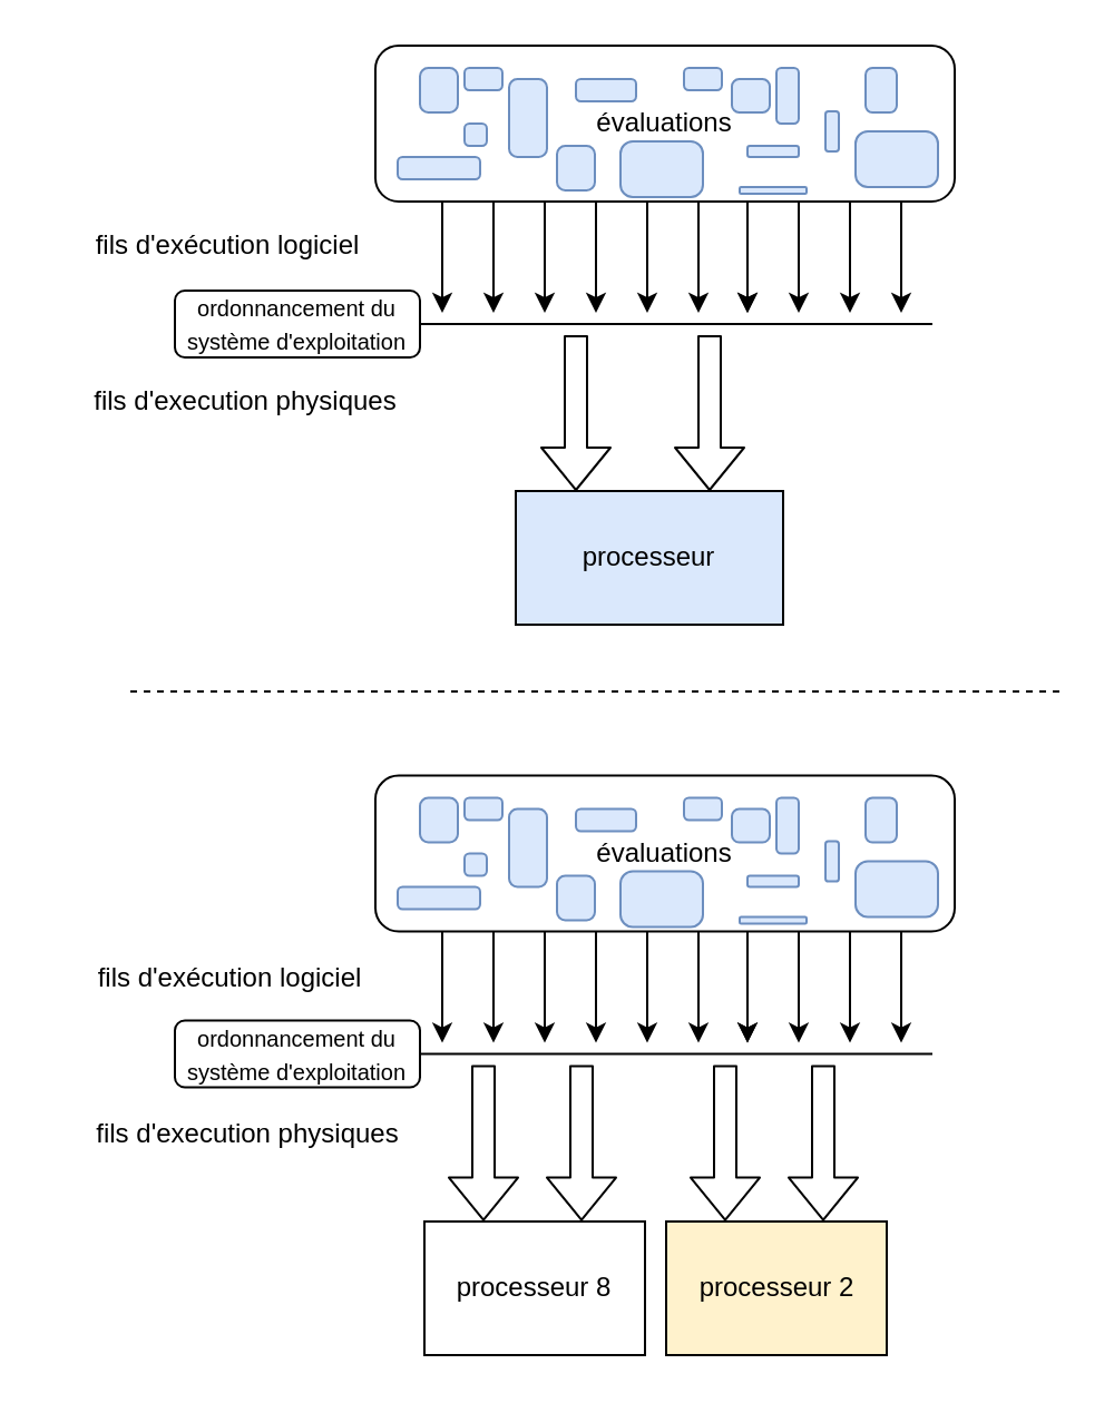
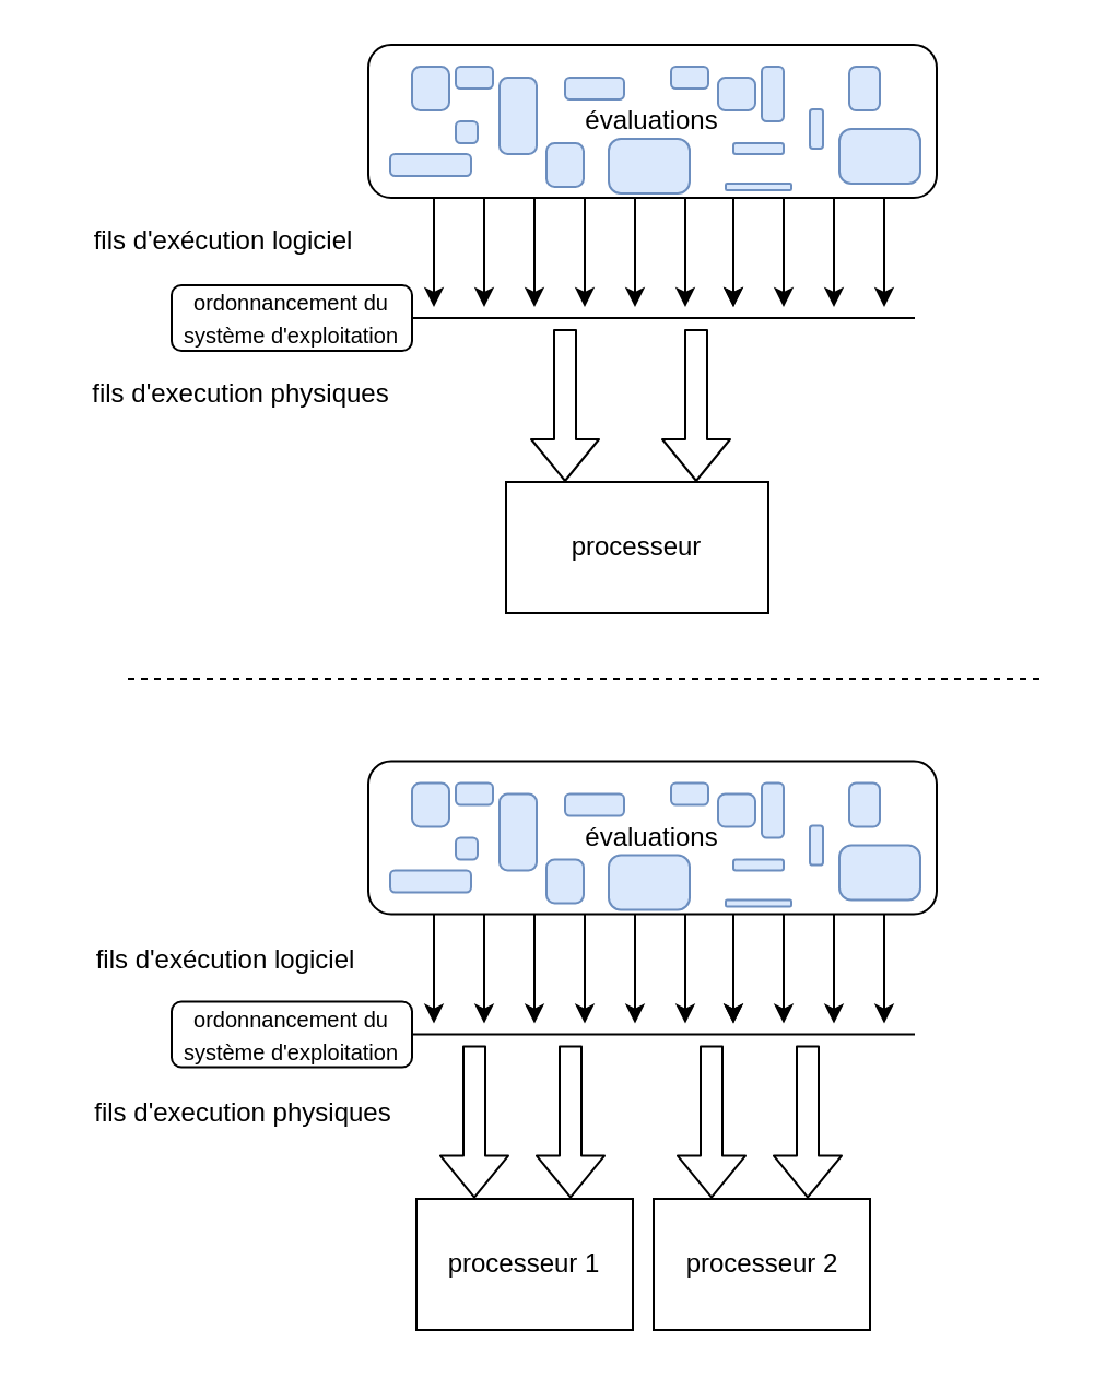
  <mxCell id="0" />
  <mxCell id="1" parent="0" />
  <mxCell id="2" value="évaluations" style="rounded=1;whiteSpace=wrap;html=1;" vertex="1" parent="1"><mxGeometry x="168" y="20" width="260" height="70" as="geometry" /></mxCell>
- <mxCell id="3" value="processeur" style="rounded=0;whiteSpace=wrap;html=1;fillColor=#dae8fc;" vertex="1" parent="1"><mxGeometry x="231" y="220" width="120" height="60" as="geometry" /></mxCell>
+ <mxCell id="3" value="processeur" style="rounded=0;whiteSpace=wrap;html=1;" vertex="1" parent="1"><mxGeometry x="231" y="220" width="120" height="60" as="geometry" /></mxCell>
  <mxCell id="4" value="" style="shape=flexArrow;endArrow=classic;html=1;" edge="1" parent="1"><mxGeometry width="50" height="50" relative="1" as="geometry"><mxPoint x="258" y="150" as="sourcePoint" /><mxPoint x="258" y="220" as="targetPoint" /></mxGeometry></mxCell>
  <mxCell id="5" value="" style="shape=flexArrow;endArrow=classic;html=1;" edge="1" parent="1"><mxGeometry width="50" height="50" relative="1" as="geometry"><mxPoint x="318" y="150" as="sourcePoint" /><mxPoint x="318" y="220" as="targetPoint" /></mxGeometry></mxCell>
  <mxCell id="6" value="fils d'execution physiques" style="text;html=1;strokeColor=none;fillColor=none;align=center;verticalAlign=middle;whiteSpace=wrap;rounded=0;" vertex="1" parent="1"><mxGeometry x="20" y="170" width="180" height="20" as="geometry" /></mxCell>
  <mxCell id="7" value="" style="endArrow=none;html=1;" edge="1" parent="1"><mxGeometry width="50" height="50" relative="1" as="geometry"><mxPoint x="188" y="145" as="sourcePoint" /><mxPoint x="418" y="145" as="targetPoint" /></mxGeometry></mxCell>
  <mxCell id="8" value="" style="endArrow=classic;html=1;" edge="1" parent="1"><mxGeometry width="50" height="50" relative="1" as="geometry"><mxPoint x="198" y="90" as="sourcePoint" /><mxPoint x="198" y="140" as="targetPoint" /></mxGeometry></mxCell>
  <mxCell id="9" value="" style="endArrow=classic;html=1;" edge="1" parent="1"><mxGeometry width="50" height="50" relative="1" as="geometry"><mxPoint x="221" y="90" as="sourcePoint" /><mxPoint x="221" y="140" as="targetPoint" /></mxGeometry></mxCell>
  <mxCell id="10" value="" style="endArrow=classic;html=1;" edge="1" parent="1"><mxGeometry width="50" height="50" relative="1" as="geometry"><mxPoint x="244" y="90" as="sourcePoint" /><mxPoint x="244" y="140" as="targetPoint" /></mxGeometry></mxCell>
  <mxCell id="11" value="" style="endArrow=classic;html=1;" edge="1" parent="1"><mxGeometry width="50" height="50" relative="1" as="geometry"><mxPoint x="267" y="90" as="sourcePoint" /><mxPoint x="267" y="140" as="targetPoint" /></mxGeometry></mxCell>
  <mxCell id="12" value="" style="endArrow=classic;html=1;" edge="1" parent="1"><mxGeometry width="50" height="50" relative="1" as="geometry"><mxPoint x="290" y="90" as="sourcePoint" /><mxPoint x="290" y="140" as="targetPoint" /></mxGeometry></mxCell>
  <mxCell id="13" value="" style="endArrow=classic;html=1;" edge="1" parent="1"><mxGeometry width="50" height="50" relative="1" as="geometry"><mxPoint x="313" y="90" as="sourcePoint" /><mxPoint x="313" y="140" as="targetPoint" /></mxGeometry></mxCell>
  <mxCell id="14" value="" style="endArrow=classic;html=1;" edge="1" parent="1"><mxGeometry width="50" height="50" relative="1" as="geometry"><mxPoint x="335" y="100" as="sourcePoint" /><mxPoint x="335" y="140" as="targetPoint" /></mxGeometry></mxCell>
  <mxCell id="15" value="" style="endArrow=classic;html=1;" edge="1" parent="1"><mxGeometry width="50" height="50" relative="1" as="geometry"><mxPoint x="358" y="90" as="sourcePoint" /><mxPoint x="358" y="140" as="targetPoint" /></mxGeometry></mxCell>
  <mxCell id="16" value="" style="endArrow=classic;html=1;" edge="1" parent="1"><mxGeometry width="50" height="50" relative="1" as="geometry"><mxPoint x="381" y="90" as="sourcePoint" /><mxPoint x="381" y="140" as="targetPoint" /></mxGeometry></mxCell>
  <mxCell id="17" value="" style="endArrow=classic;html=1;" edge="1" parent="1"><mxGeometry width="50" height="50" relative="1" as="geometry"><mxPoint x="404" y="90" as="sourcePoint" /><mxPoint x="404" y="140" as="targetPoint" /></mxGeometry></mxCell>
  <mxCell id="18" value="fils d'exécution logiciel" style="text;html=1;strokeColor=none;fillColor=none;align=center;verticalAlign=middle;whiteSpace=wrap;rounded=0;" vertex="1" parent="1"><mxGeometry x="32" y="100" width="140" height="20" as="geometry" /></mxCell>
  <mxCell id="19" value="&lt;font size=&quot;1&quot;&gt;ordonnancement du système d'exploitation&lt;br&gt;&lt;/font&gt;" style="rounded=1;whiteSpace=wrap;html=1;" vertex="1" parent="1"><mxGeometry x="78" y="130" width="110" height="30" as="geometry" /></mxCell>
  <mxCell id="20" value="" style="endArrow=classic;html=1;" edge="1" parent="1"><mxGeometry width="50" height="50" relative="1" as="geometry"><mxPoint x="335" y="90" as="sourcePoint" /><mxPoint x="335" y="140" as="targetPoint" /></mxGeometry></mxCell>
  <mxCell id="21" value="" style="rounded=1;whiteSpace=wrap;html=1;arcSize=22;fillColor=#dae8fc;strokeColor=#6c8ebf;" vertex="1" parent="1"><mxGeometry x="188" y="30" width="17" height="20" as="geometry" /></mxCell>
  <mxCell id="22" value="" style="rounded=1;whiteSpace=wrap;html=1;arcSize=22;fillColor=#dae8fc;strokeColor=#6c8ebf;" vertex="1" parent="1"><mxGeometry x="208" y="55" width="10" height="10" as="geometry" /></mxCell>
  <mxCell id="23" value="" style="rounded=1;whiteSpace=wrap;html=1;arcSize=22;fillColor=#dae8fc;strokeColor=#6c8ebf;" vertex="1" parent="1"><mxGeometry x="228" y="35" width="17" height="35" as="geometry" /></mxCell>
  <mxCell id="24" value="" style="rounded=1;whiteSpace=wrap;html=1;arcSize=22;fillColor=#dae8fc;strokeColor=#6c8ebf;" vertex="1" parent="1"><mxGeometry x="208" y="30" width="17" height="10" as="geometry" /></mxCell>
  <mxCell id="25" value="" style="rounded=1;whiteSpace=wrap;html=1;arcSize=22;fillColor=#dae8fc;strokeColor=#6c8ebf;" vertex="1" parent="1"><mxGeometry x="249.5" y="65" width="17" height="20" as="geometry" /></mxCell>
  <mxCell id="26" value="" style="rounded=1;whiteSpace=wrap;html=1;arcSize=22;fillColor=#dae8fc;strokeColor=#6c8ebf;" vertex="1" parent="1"><mxGeometry x="178" y="70" width="37" height="10" as="geometry" /></mxCell>
  <mxCell id="27" value="" style="rounded=1;whiteSpace=wrap;html=1;arcSize=22;fillColor=#dae8fc;strokeColor=#6c8ebf;" vertex="1" parent="1"><mxGeometry x="258" y="35" width="27" height="10" as="geometry" /></mxCell>
  <mxCell id="28" value="" style="rounded=1;whiteSpace=wrap;html=1;arcSize=22;fillColor=#dae8fc;strokeColor=#6c8ebf;" vertex="1" parent="1"><mxGeometry x="306.5" y="30" width="17" height="10" as="geometry" /></mxCell>
  <mxCell id="29" value="" style="rounded=1;whiteSpace=wrap;html=1;arcSize=22;fillColor=#dae8fc;strokeColor=#6c8ebf;" vertex="1" parent="1"><mxGeometry x="278" y="63" width="37" height="25" as="geometry" /></mxCell>
  <mxCell id="30" value="" style="rounded=1;whiteSpace=wrap;html=1;arcSize=22;fillColor=#dae8fc;strokeColor=#6c8ebf;" vertex="1" parent="1"><mxGeometry x="335" y="65" width="23" height="5" as="geometry" /></mxCell>
  <mxCell id="31" value="" style="rounded=1;whiteSpace=wrap;html=1;arcSize=22;fillColor=#dae8fc;strokeColor=#6c8ebf;" vertex="1" parent="1"><mxGeometry x="328" y="35" width="17" height="15" as="geometry" /></mxCell>
  <mxCell id="32" value="" style="rounded=1;whiteSpace=wrap;html=1;arcSize=22;fillColor=#dae8fc;strokeColor=#6c8ebf;" vertex="1" parent="1"><mxGeometry x="370" y="49.5" width="6" height="18" as="geometry" /></mxCell>
  <mxCell id="33" value="" style="rounded=1;whiteSpace=wrap;html=1;arcSize=22;fillColor=#dae8fc;strokeColor=#6c8ebf;" vertex="1" parent="1"><mxGeometry x="348" y="30" width="10" height="25" as="geometry" /></mxCell>
  <mxCell id="34" value="" style="rounded=1;whiteSpace=wrap;html=1;arcSize=22;fillColor=#dae8fc;strokeColor=#6c8ebf;" vertex="1" parent="1"><mxGeometry x="388" y="30" width="14" height="20" as="geometry" /></mxCell>
  <mxCell id="35" value="" style="rounded=1;whiteSpace=wrap;html=1;arcSize=22;fillColor=#dae8fc;strokeColor=#6c8ebf;" vertex="1" parent="1"><mxGeometry x="331.5" y="83.5" width="30" height="3" as="geometry" /></mxCell>
  <mxCell id="36" value="" style="rounded=1;whiteSpace=wrap;html=1;arcSize=22;fillColor=#dae8fc;strokeColor=#6c8ebf;" vertex="1" parent="1"><mxGeometry x="383.5" y="58.5" width="37" height="25" as="geometry" /></mxCell>
  <mxCell id="37" value="évaluations" style="rounded=1;whiteSpace=wrap;html=1;" vertex="1" parent="1"><mxGeometry x="168" y="347.759" width="260" height="70" as="geometry" /></mxCell>
- <mxCell id="38" value="processeur 8" style="rounded=0;whiteSpace=wrap;html=1;" vertex="1" parent="1"><mxGeometry x="190" y="548" width="99" height="60" as="geometry" /></mxCell>
+ <mxCell id="38" value="processeur 1" style="rounded=0;whiteSpace=wrap;html=1;" vertex="1" parent="1"><mxGeometry x="190" y="548" width="99" height="60" as="geometry" /></mxCell>
  <mxCell id="39" value="" style="shape=flexArrow;endArrow=classic;html=1;" edge="1" parent="1"><mxGeometry width="50" height="50" relative="1" as="geometry"><mxPoint x="216.5" y="477.759" as="sourcePoint" /><mxPoint x="216.5" y="547.759" as="targetPoint" /></mxGeometry></mxCell>
  <mxCell id="40" value="" style="shape=flexArrow;endArrow=classic;html=1;" edge="1" parent="1"><mxGeometry width="50" height="50" relative="1" as="geometry"><mxPoint x="260.5" y="477.759" as="sourcePoint" /><mxPoint x="260.5" y="547.759" as="targetPoint" /></mxGeometry></mxCell>
  <mxCell id="41" value="" style="endArrow=none;html=1;" edge="1" parent="1"><mxGeometry width="50" height="50" relative="1" as="geometry"><mxPoint x="188" y="472.759" as="sourcePoint" /><mxPoint x="418" y="472.759" as="targetPoint" /></mxGeometry></mxCell>
  <mxCell id="42" value="" style="endArrow=classic;html=1;" edge="1" parent="1"><mxGeometry width="50" height="50" relative="1" as="geometry"><mxPoint x="198" y="417.759" as="sourcePoint" /><mxPoint x="198" y="467.759" as="targetPoint" /></mxGeometry></mxCell>
  <mxCell id="43" value="" style="endArrow=classic;html=1;" edge="1" parent="1"><mxGeometry width="50" height="50" relative="1" as="geometry"><mxPoint x="221" y="417.759" as="sourcePoint" /><mxPoint x="221" y="467.759" as="targetPoint" /></mxGeometry></mxCell>
  <mxCell id="44" value="" style="endArrow=classic;html=1;" edge="1" parent="1"><mxGeometry width="50" height="50" relative="1" as="geometry"><mxPoint x="244" y="417.759" as="sourcePoint" /><mxPoint x="244" y="467.759" as="targetPoint" /></mxGeometry></mxCell>
  <mxCell id="45" value="" style="endArrow=classic;html=1;" edge="1" parent="1"><mxGeometry width="50" height="50" relative="1" as="geometry"><mxPoint x="267" y="417.759" as="sourcePoint" /><mxPoint x="267" y="467.759" as="targetPoint" /></mxGeometry></mxCell>
  <mxCell id="46" value="" style="endArrow=classic;html=1;" edge="1" parent="1"><mxGeometry width="50" height="50" relative="1" as="geometry"><mxPoint x="290" y="417.759" as="sourcePoint" /><mxPoint x="290" y="467.759" as="targetPoint" /></mxGeometry></mxCell>
  <mxCell id="47" value="" style="endArrow=classic;html=1;" edge="1" parent="1"><mxGeometry width="50" height="50" relative="1" as="geometry"><mxPoint x="313" y="417.759" as="sourcePoint" /><mxPoint x="313" y="467.759" as="targetPoint" /></mxGeometry></mxCell>
  <mxCell id="48" value="" style="endArrow=classic;html=1;" edge="1" parent="1"><mxGeometry width="50" height="50" relative="1" as="geometry"><mxPoint x="335" y="427.759" as="sourcePoint" /><mxPoint x="335" y="467.759" as="targetPoint" /></mxGeometry></mxCell>
  <mxCell id="49" value="" style="endArrow=classic;html=1;" edge="1" parent="1"><mxGeometry width="50" height="50" relative="1" as="geometry"><mxPoint x="358" y="417.759" as="sourcePoint" /><mxPoint x="358" y="467.759" as="targetPoint" /></mxGeometry></mxCell>
  <mxCell id="50" value="" style="endArrow=classic;html=1;" edge="1" parent="1"><mxGeometry width="50" height="50" relative="1" as="geometry"><mxPoint x="381" y="417.759" as="sourcePoint" /><mxPoint x="381" y="467.759" as="targetPoint" /></mxGeometry></mxCell>
  <mxCell id="51" value="" style="endArrow=classic;html=1;" edge="1" parent="1"><mxGeometry width="50" height="50" relative="1" as="geometry"><mxPoint x="404" y="417.759" as="sourcePoint" /><mxPoint x="404" y="467.759" as="targetPoint" /></mxGeometry></mxCell>
  <mxCell id="52" value="&lt;font size=&quot;1&quot;&gt;ordonnancement du système d'exploitation&lt;br&gt;&lt;/font&gt;" style="rounded=1;whiteSpace=wrap;html=1;" vertex="1" parent="1"><mxGeometry x="78" y="457.759" width="110" height="30" as="geometry" /></mxCell>
  <mxCell id="53" value="" style="endArrow=classic;html=1;" edge="1" parent="1"><mxGeometry width="50" height="50" relative="1" as="geometry"><mxPoint x="335" y="417.759" as="sourcePoint" /><mxPoint x="335" y="467.759" as="targetPoint" /></mxGeometry></mxCell>
  <mxCell id="54" value="" style="rounded=1;whiteSpace=wrap;html=1;arcSize=22;fillColor=#dae8fc;strokeColor=#6c8ebf;" vertex="1" parent="1"><mxGeometry x="188" y="357.759" width="17" height="20" as="geometry" /></mxCell>
  <mxCell id="55" value="" style="rounded=1;whiteSpace=wrap;html=1;arcSize=22;fillColor=#dae8fc;strokeColor=#6c8ebf;" vertex="1" parent="1"><mxGeometry x="208" y="382.759" width="10" height="10" as="geometry" /></mxCell>
  <mxCell id="56" value="" style="rounded=1;whiteSpace=wrap;html=1;arcSize=22;fillColor=#dae8fc;strokeColor=#6c8ebf;" vertex="1" parent="1"><mxGeometry x="228" y="362.759" width="17" height="35" as="geometry" /></mxCell>
  <mxCell id="57" value="" style="rounded=1;whiteSpace=wrap;html=1;arcSize=22;fillColor=#dae8fc;strokeColor=#6c8ebf;" vertex="1" parent="1"><mxGeometry x="208" y="357.759" width="17" height="10" as="geometry" /></mxCell>
  <mxCell id="58" value="" style="rounded=1;whiteSpace=wrap;html=1;arcSize=22;fillColor=#dae8fc;strokeColor=#6c8ebf;" vertex="1" parent="1"><mxGeometry x="249.5" y="392.759" width="17" height="20" as="geometry" /></mxCell>
  <mxCell id="59" value="" style="rounded=1;whiteSpace=wrap;html=1;arcSize=22;fillColor=#dae8fc;strokeColor=#6c8ebf;" vertex="1" parent="1"><mxGeometry x="178" y="397.759" width="37" height="10" as="geometry" /></mxCell>
  <mxCell id="60" value="" style="rounded=1;whiteSpace=wrap;html=1;arcSize=22;fillColor=#dae8fc;strokeColor=#6c8ebf;" vertex="1" parent="1"><mxGeometry x="258" y="362.759" width="27" height="10" as="geometry" /></mxCell>
  <mxCell id="61" value="" style="rounded=1;whiteSpace=wrap;html=1;arcSize=22;fillColor=#dae8fc;strokeColor=#6c8ebf;" vertex="1" parent="1"><mxGeometry x="306.5" y="357.759" width="17" height="10" as="geometry" /></mxCell>
  <mxCell id="62" value="" style="rounded=1;whiteSpace=wrap;html=1;arcSize=22;fillColor=#dae8fc;strokeColor=#6c8ebf;" vertex="1" parent="1"><mxGeometry x="278" y="390.759" width="37" height="25" as="geometry" /></mxCell>
  <mxCell id="63" value="" style="rounded=1;whiteSpace=wrap;html=1;arcSize=22;fillColor=#dae8fc;strokeColor=#6c8ebf;" vertex="1" parent="1"><mxGeometry x="335" y="392.759" width="23" height="5" as="geometry" /></mxCell>
  <mxCell id="64" value="" style="rounded=1;whiteSpace=wrap;html=1;arcSize=22;fillColor=#dae8fc;strokeColor=#6c8ebf;" vertex="1" parent="1"><mxGeometry x="328" y="362.759" width="17" height="15" as="geometry" /></mxCell>
  <mxCell id="65" value="" style="rounded=1;whiteSpace=wrap;html=1;arcSize=22;fillColor=#dae8fc;strokeColor=#6c8ebf;" vertex="1" parent="1"><mxGeometry x="370" y="377.259" width="6" height="18" as="geometry" /></mxCell>
  <mxCell id="66" value="" style="rounded=1;whiteSpace=wrap;html=1;arcSize=22;fillColor=#dae8fc;strokeColor=#6c8ebf;" vertex="1" parent="1"><mxGeometry x="348" y="357.759" width="10" height="25" as="geometry" /></mxCell>
  <mxCell id="67" value="" style="rounded=1;whiteSpace=wrap;html=1;arcSize=22;fillColor=#dae8fc;strokeColor=#6c8ebf;" vertex="1" parent="1"><mxGeometry x="388" y="357.759" width="14" height="20" as="geometry" /></mxCell>
  <mxCell id="68" value="" style="rounded=1;whiteSpace=wrap;html=1;arcSize=22;fillColor=#dae8fc;strokeColor=#6c8ebf;" vertex="1" parent="1"><mxGeometry x="331.5" y="411.259" width="30" height="3" as="geometry" /></mxCell>
  <mxCell id="69" value="" style="rounded=1;whiteSpace=wrap;html=1;arcSize=22;fillColor=#dae8fc;strokeColor=#6c8ebf;" vertex="1" parent="1"><mxGeometry x="383.5" y="386.259" width="37" height="25" as="geometry" /></mxCell>
- <mxCell id="70" value="processeur 2" style="rounded=0;whiteSpace=wrap;html=1;fillColor=#fff2cc;" vertex="1" parent="1"><mxGeometry x="298.5" y="548" width="99" height="60" as="geometry" /></mxCell>
+ <mxCell id="70" value="processeur 2" style="rounded=0;whiteSpace=wrap;html=1;" vertex="1" parent="1"><mxGeometry x="298.5" y="548" width="99" height="60" as="geometry" /></mxCell>
  <mxCell id="71" value="" style="shape=flexArrow;endArrow=classic;html=1;" edge="1" parent="1"><mxGeometry width="50" height="50" relative="1" as="geometry"><mxPoint x="325" y="477.759" as="sourcePoint" /><mxPoint x="325" y="547.759" as="targetPoint" /></mxGeometry></mxCell>
  <mxCell id="72" value="" style="shape=flexArrow;endArrow=classic;html=1;" edge="1" parent="1"><mxGeometry width="50" height="50" relative="1" as="geometry"><mxPoint x="369" y="477.759" as="sourcePoint" /><mxPoint x="369" y="547.759" as="targetPoint" /></mxGeometry></mxCell>
  <mxCell id="73" value="" style="endArrow=none;dashed=1;html=1;" edge="1" parent="1"><mxGeometry width="50" height="50" relative="1" as="geometry"><mxPoint x="58" y="310" as="sourcePoint" /><mxPoint x="478" y="310" as="targetPoint" /></mxGeometry></mxCell>
  <mxCell id="74" value="fils d'execution physiques" style="text;html=1;strokeColor=none;fillColor=none;align=center;verticalAlign=middle;whiteSpace=wrap;rounded=0;" vertex="1" parent="1"><mxGeometry x="21" y="499" width="180" height="20" as="geometry" /></mxCell>
  <mxCell id="75" value="fils d'exécution logiciel" style="text;html=1;strokeColor=none;fillColor=none;align=center;verticalAlign=middle;whiteSpace=wrap;rounded=0;" vertex="1" parent="1"><mxGeometry x="33" y="429" width="140" height="20" as="geometry" /></mxCell>
